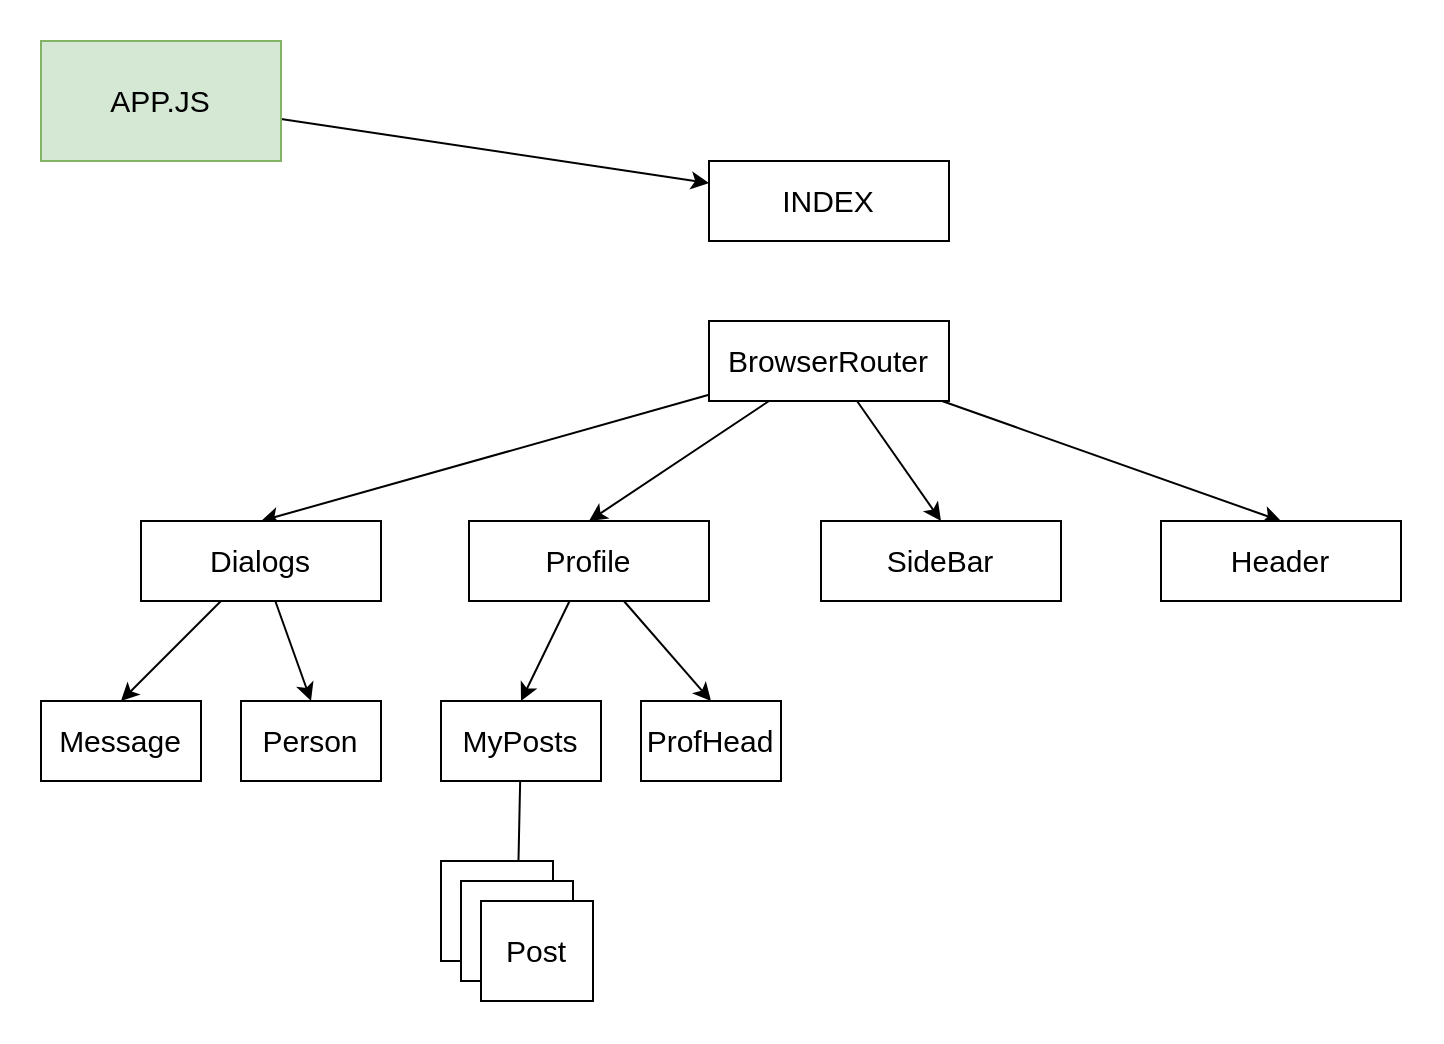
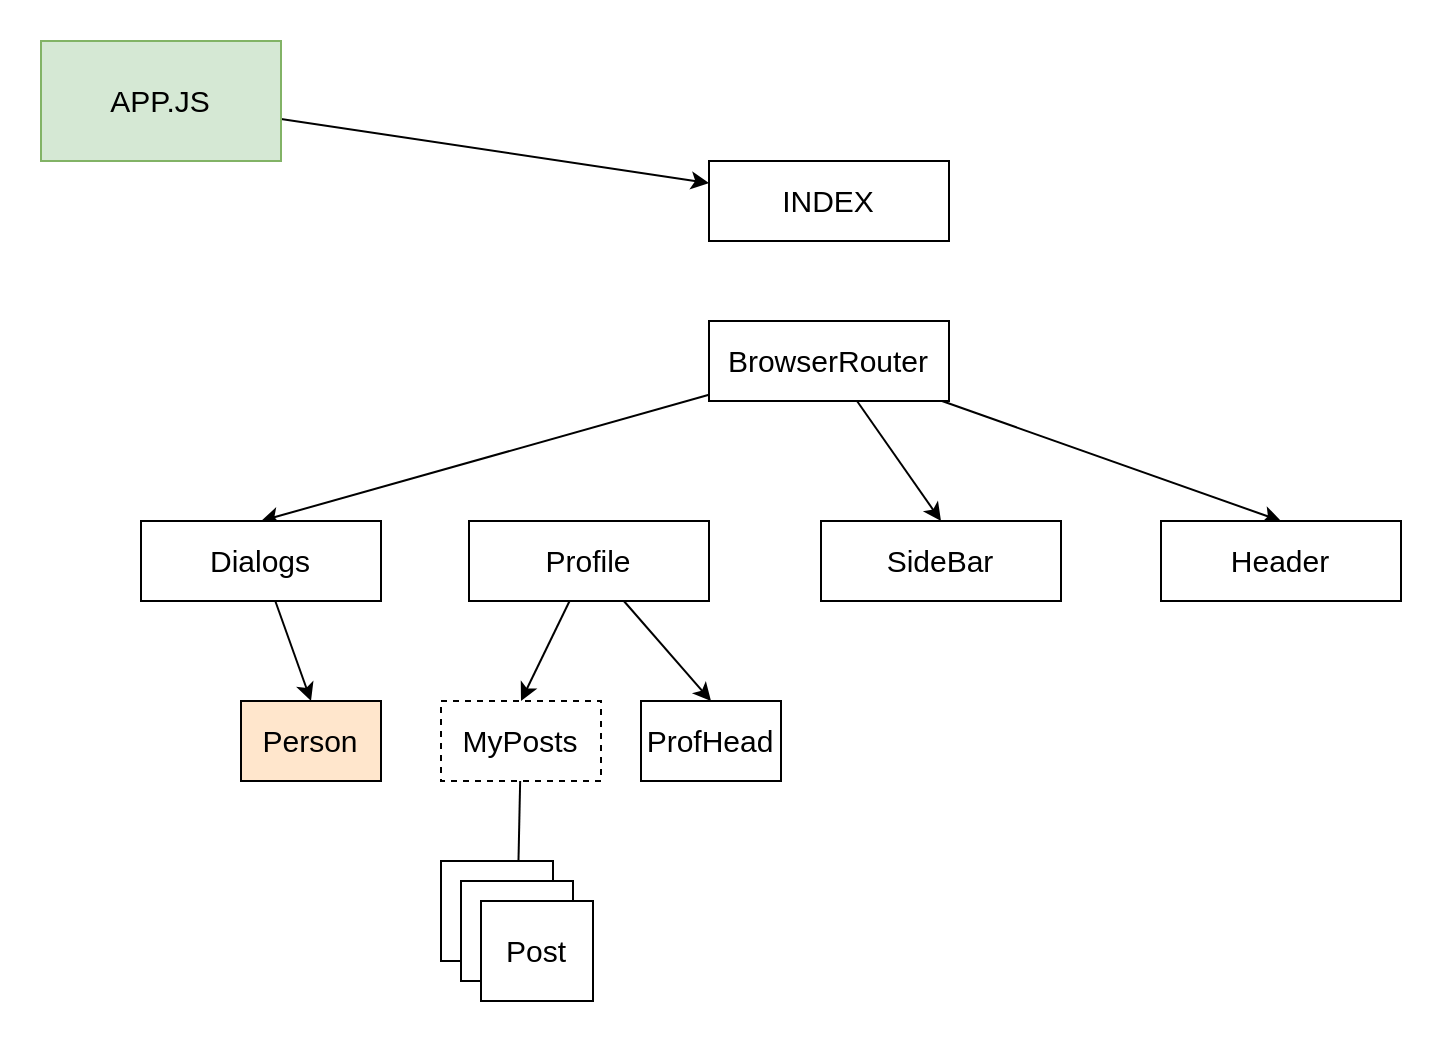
  <mxCell id="0" />
  <mxCell id="1" parent="0" />
  <mxCell id="2" style="rounded=0;orthogonalLoop=1;jettySize=auto;html=1;" edge="1" parent="1" source="3" target="4"><mxGeometry relative="1" as="geometry" /></mxCell>
  <mxCell id="3" value="&lt;font style=&quot;font-size: 15px&quot;&gt;APP.JS&lt;/font&gt;" style="rounded=0;whiteSpace=wrap;html=1;fillColor=#d5e8d4;strokeColor=#82b366;" vertex="1" parent="1"><mxGeometry x="20" y="20" width="120" height="60" as="geometry" /></mxCell>
  <mxCell id="4" value="&lt;font style=&quot;font-size: 15px&quot;&gt;INDEX&lt;/font&gt;" style="rounded=0;whiteSpace=wrap;html=1;" vertex="1" parent="1"><mxGeometry x="354" y="80" width="120" height="40" as="geometry" /></mxCell>
  <mxCell id="5" style="rounded=0;orthogonalLoop=1;jettySize=auto;html=1;entryX=0.5;entryY=0;entryDx=0;entryDy=0;" edge="1" parent="1" source="9" target="12"><mxGeometry relative="1" as="geometry"><mxPoint x="160" y="220" as="targetPoint" /></mxGeometry></mxCell>
- <mxCell id="6" style="edgeStyle=none;rounded=0;orthogonalLoop=1;jettySize=auto;html=1;entryX=0.5;entryY=0;entryDx=0;entryDy=0;" edge="1" parent="1" source="9" target="15"><mxGeometry relative="1" as="geometry" /></mxCell>
  <mxCell id="7" style="edgeStyle=none;rounded=0;orthogonalLoop=1;jettySize=auto;html=1;entryX=0.5;entryY=0;entryDx=0;entryDy=0;" edge="1" parent="1" source="9" target="16"><mxGeometry relative="1" as="geometry" /></mxCell>
  <mxCell id="8" style="edgeStyle=none;rounded=0;orthogonalLoop=1;jettySize=auto;html=1;entryX=0.5;entryY=0;entryDx=0;entryDy=0;" edge="1" parent="1" source="9" target="17"><mxGeometry relative="1" as="geometry" /></mxCell>
  <mxCell id="9" value="&lt;font style=&quot;font-size: 15px&quot;&gt;BrowserRouter&lt;br&gt;&lt;/font&gt;" style="rounded=0;whiteSpace=wrap;html=1;" vertex="1" parent="1"><mxGeometry x="354" y="160" width="120" height="40" as="geometry" /></mxCell>
- <mxCell id="10" style="edgeStyle=none;rounded=0;orthogonalLoop=1;jettySize=auto;html=1;entryX=0.5;entryY=0;entryDx=0;entryDy=0;" edge="1" parent="1" source="12" target="18"><mxGeometry relative="1" as="geometry" /></mxCell>
  <mxCell id="11" style="edgeStyle=none;rounded=0;orthogonalLoop=1;jettySize=auto;html=1;entryX=0.5;entryY=0;entryDx=0;entryDy=0;" edge="1" parent="1" source="12" target="19"><mxGeometry relative="1" as="geometry" /></mxCell>
  <mxCell id="12" value="&lt;font style=&quot;font-size: 15px&quot;&gt;Dialogs&lt;br&gt;&lt;/font&gt;" style="rounded=0;whiteSpace=wrap;html=1;" vertex="1" parent="1"><mxGeometry x="70" y="260" width="120" height="40" as="geometry" /></mxCell>
  <mxCell id="13" style="edgeStyle=none;rounded=0;orthogonalLoop=1;jettySize=auto;html=1;entryX=0.5;entryY=0;entryDx=0;entryDy=0;" edge="1" parent="1" source="15" target="21"><mxGeometry relative="1" as="geometry" /></mxCell>
  <mxCell id="14" style="edgeStyle=none;rounded=0;orthogonalLoop=1;jettySize=auto;html=1;entryX=0.5;entryY=0;entryDx=0;entryDy=0;" edge="1" parent="1" source="15" target="22"><mxGeometry relative="1" as="geometry" /></mxCell>
  <mxCell id="15" value="&lt;font style=&quot;font-size: 15px&quot;&gt;Profile&lt;br&gt;&lt;/font&gt;" style="rounded=0;whiteSpace=wrap;html=1;" vertex="1" parent="1"><mxGeometry x="234" y="260" width="120" height="40" as="geometry" /></mxCell>
  <mxCell id="16" value="&lt;font style=&quot;font-size: 15px&quot;&gt;SideBar&lt;br&gt;&lt;/font&gt;" style="rounded=0;whiteSpace=wrap;html=1;" vertex="1" parent="1"><mxGeometry x="410" y="260" width="120" height="40" as="geometry" /></mxCell>
  <mxCell id="17" value="&lt;font style=&quot;font-size: 15px&quot;&gt;Header&lt;br&gt;&lt;/font&gt;" style="rounded=0;whiteSpace=wrap;html=1;" vertex="1" parent="1"><mxGeometry x="580" y="260" width="120" height="40" as="geometry" /></mxCell>
- <mxCell id="18" value="&lt;font style=&quot;font-size: 15px&quot;&gt;Message&lt;/font&gt;" style="rounded=0;whiteSpace=wrap;html=1;" vertex="1" parent="1"><mxGeometry x="20" y="350" width="80" height="40" as="geometry" /></mxCell>
- <mxCell id="19" value="&lt;font style=&quot;font-size: 15px&quot;&gt;Person&lt;br&gt;&lt;/font&gt;" style="rounded=0;whiteSpace=wrap;html=1;" vertex="1" parent="1"><mxGeometry x="120" y="350" width="70" height="40" as="geometry" /></mxCell>
+ <mxCell id="19" value="&lt;font style=&quot;font-size: 15px&quot;&gt;Person&lt;br&gt;&lt;/font&gt;" style="rounded=0;whiteSpace=wrap;html=1;fillColor=#ffe6cc;" vertex="1" parent="1"><mxGeometry x="120" y="350" width="70" height="40" as="geometry" /></mxCell>
  <mxCell id="20" style="edgeStyle=none;rounded=0;orthogonalLoop=1;jettySize=auto;html=1;" edge="1" parent="1" source="21" target="25"><mxGeometry relative="1" as="geometry" /></mxCell>
- <mxCell id="21" value="&lt;font style=&quot;font-size: 15px&quot;&gt;MyPosts&lt;br&gt;&lt;/font&gt;" style="rounded=0;whiteSpace=wrap;html=1;" vertex="1" parent="1"><mxGeometry x="220" y="350" width="80" height="40" as="geometry" /></mxCell>
+ <mxCell id="21" value="&lt;font style=&quot;font-size: 15px&quot;&gt;MyPosts&lt;br&gt;&lt;/font&gt;" style="rounded=0;whiteSpace=wrap;html=1;dashed=1;" vertex="1" parent="1"><mxGeometry x="220" y="350" width="80" height="40" as="geometry" /></mxCell>
  <mxCell id="22" value="&lt;font style=&quot;font-size: 15px&quot;&gt;ProfHead&lt;br&gt;&lt;/font&gt;" style="rounded=0;whiteSpace=wrap;html=1;" vertex="1" parent="1"><mxGeometry x="320" y="350" width="70" height="40" as="geometry" /></mxCell>
  <mxCell id="23" value="" style="group" vertex="1" connectable="0" parent="1"><mxGeometry x="220" y="430" width="76" height="70" as="geometry" /></mxCell>
  <mxCell id="24" value="&lt;font style=&quot;font-size: 15px&quot;&gt;Post&lt;br&gt;&lt;/font&gt;" style="rounded=0;whiteSpace=wrap;html=1;" vertex="1" parent="23"><mxGeometry width="56" height="50" as="geometry" /></mxCell>
  <mxCell id="25" value="&lt;font style=&quot;font-size: 15px&quot;&gt;Post&lt;br&gt;&lt;/font&gt;" style="rounded=0;whiteSpace=wrap;html=1;" vertex="1" parent="23"><mxGeometry x="10" y="10" width="56" height="50" as="geometry" /></mxCell>
  <mxCell id="26" value="&lt;font style=&quot;font-size: 15px&quot;&gt;Post&lt;br&gt;&lt;/font&gt;" style="rounded=0;whiteSpace=wrap;html=1;" vertex="1" parent="23"><mxGeometry x="20" y="20" width="56" height="50" as="geometry" /></mxCell>
